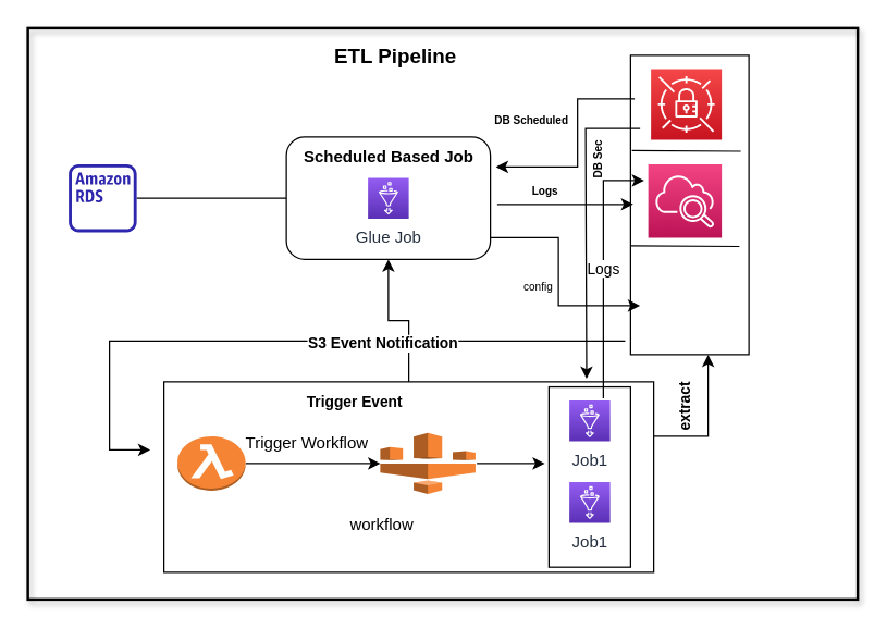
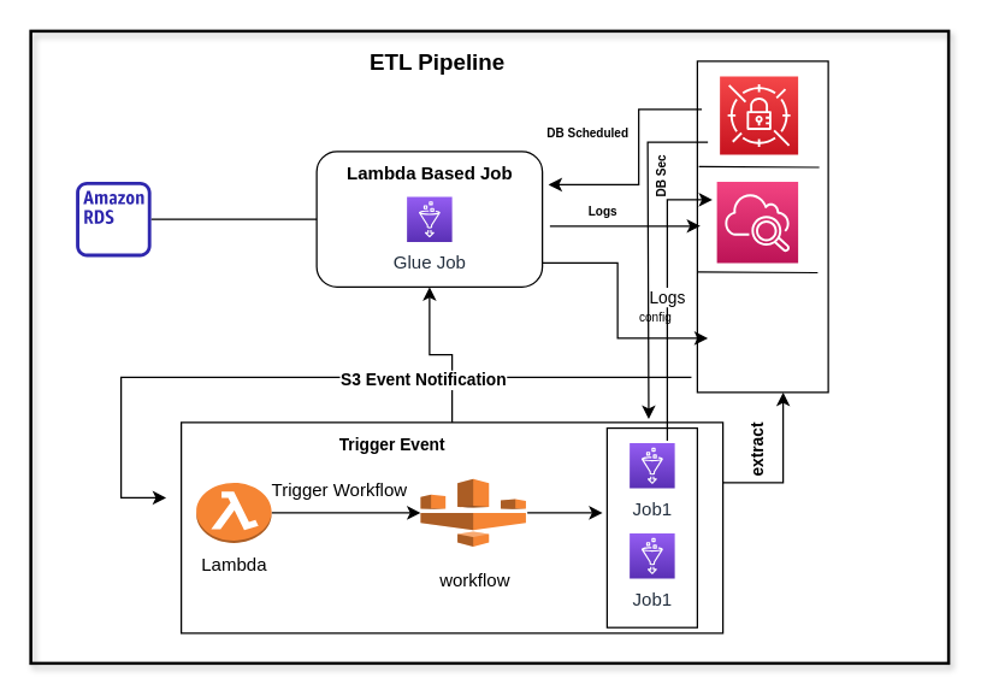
  <mxCell id="0" />
  <mxCell id="1" parent="0" />
  <mxCell id="2" value="" style="edgeStyle=orthogonalEdgeStyle;rounded=0;orthogonalLoop=1;jettySize=auto;html=1;fontSize=11;" edge="1" parent="1" source="3" target="17"><mxGeometry relative="1" as="geometry"><Array as="points"><mxPoint x="285" y="145" /></Array></mxGeometry></mxCell>
  <mxCell id="3" value="" style="sketch=0;outlineConnect=0;fontColor=#232F3E;gradientColor=none;fillColor=#2E27AD;strokeColor=none;dashed=0;verticalLabelPosition=bottom;verticalAlign=top;align=center;html=1;fontSize=12;fontStyle=0;aspect=fixed;pointerEvents=1;shape=mxgraph.aws4.rds_instance_alt;" vertex="1" parent="1"><mxGeometry x="50" y="120" width="50" height="50" as="geometry" /></mxCell>
  <mxCell id="4" value="" style="sketch=0;points=[[0,0,0],[0.25,0,0],[0.5,0,0],[0.75,0,0],[1,0,0],[0,1,0],[0.25,1,0],[0.5,1,0],[0.75,1,0],[1,1,0],[0,0.25,0],[0,0.5,0],[0,0.75,0],[1,0.25,0],[1,0.5,0],[1,0.75,0]];points=[[0,0,0],[0.25,0,0],[0.5,0,0],[0.75,0,0],[1,0,0],[0,1,0],[0.25,1,0],[0.5,1,0],[0.75,1,0],[1,1,0],[0,0.25,0],[0,0.5,0],[0,0.75,0],[1,0.25,0],[1,0.5,0],[1,0.75,0]];outlineConnect=0;fontColor=#232F3E;gradientColor=#F34482;gradientDirection=north;fillColor=#BC1356;strokeColor=#ffffff;dashed=0;verticalLabelPosition=bottom;verticalAlign=top;align=center;html=1;fontSize=12;fontStyle=0;aspect=fixed;shape=mxgraph.aws4.resourceIcon;resIcon=mxgraph.aws4.cloudwatch_2;" vertex="1" parent="1"><mxGeometry x="476" y="120" width="54" height="54" as="geometry" /></mxCell>
  <mxCell id="5" value="" style="sketch=0;points=[[0,0,0],[0.25,0,0],[0.5,0,0],[0.75,0,0],[1,0,0],[0,1,0],[0.25,1,0],[0.5,1,0],[0.75,1,0],[1,1,0],[0,0.25,0],[0,0.5,0],[0,0.75,0],[1,0.25,0],[1,0.5,0],[1,0.75,0]];outlineConnect=0;fontColor=#232F3E;gradientColor=#F54749;gradientDirection=north;fillColor=#C7131F;strokeColor=#ffffff;dashed=0;verticalLabelPosition=bottom;verticalAlign=top;align=center;html=1;fontSize=12;fontStyle=0;aspect=fixed;shape=mxgraph.aws4.resourceIcon;resIcon=mxgraph.aws4.secrets_manager;" vertex="1" parent="1"><mxGeometry x="478" y="50" width="52" height="52" as="geometry" /></mxCell>
  <mxCell id="6" value="" style="rounded=0;whiteSpace=wrap;html=1;fillColor=none;" vertex="1" parent="1"><mxGeometry x="463" y="40" width="87" height="220" as="geometry" /></mxCell>
  <mxCell id="7" value="" style="endArrow=none;html=1;rounded=0;" edge="1" parent="1"><mxGeometry width="50" height="50" relative="1" as="geometry"><mxPoint x="463" y="180" as="sourcePoint" /><mxPoint x="543" y="180.5" as="targetPoint" /></mxGeometry></mxCell>
  <mxCell id="8" value="" style="edgeStyle=orthogonalEdgeStyle;rounded=0;orthogonalLoop=1;jettySize=auto;html=1;fontSize=8;" edge="1" parent="1" source="9" target="15"><mxGeometry relative="1" as="geometry" /></mxCell>
  <mxCell id="9" value="" style="rounded=0;whiteSpace=wrap;html=1;fillColor=none;" vertex="1" parent="1"><mxGeometry x="120" y="280" width="360" height="140" as="geometry" /></mxCell>
  <mxCell id="10" value="" style="endArrow=none;html=1;rounded=0;" edge="1" parent="1"><mxGeometry width="50" height="50" relative="1" as="geometry"><mxPoint x="464" y="110" as="sourcePoint" /><mxPoint x="544" y="110.5" as="targetPoint" /></mxGeometry></mxCell>
  <mxCell id="11" value="" style="edgeStyle=orthogonalEdgeStyle;rounded=0;orthogonalLoop=1;jettySize=auto;html=1;" edge="1" parent="1" source="12" target="13"><mxGeometry relative="1" as="geometry" /></mxCell>
  <mxCell id="12" value="" style="outlineConnect=0;dashed=0;verticalLabelPosition=bottom;verticalAlign=top;align=center;html=1;shape=mxgraph.aws3.lambda_function;fillColor=#F58534;gradientColor=none;" vertex="1" parent="1"><mxGeometry x="130" y="320" width="50" height="40" as="geometry" /></mxCell>
  <mxCell id="13" value="" style="outlineConnect=0;dashed=0;verticalLabelPosition=bottom;verticalAlign=top;align=center;html=1;shape=mxgraph.aws3.glue;fillColor=#F58534;gradientColor=none;" vertex="1" parent="1"><mxGeometry x="279.04" y="317.5" width="70" height="45" as="geometry" /></mxCell>
  <mxCell id="14" value="" style="group" vertex="1" connectable="0" parent="1"><mxGeometry x="210" y="100" width="150" height="90" as="geometry" /></mxCell>
  <mxCell id="15" value="" style="rounded=1;whiteSpace=wrap;html=1;" vertex="1" parent="14"><mxGeometry width="150" height="90" as="geometry" /></mxCell>
  <mxCell id="16" value="Glue Job" style="sketch=0;points=[[0,0,0],[0.25,0,0],[0.5,0,0],[0.75,0,0],[1,0,0],[0,1,0],[0.25,1,0],[0.5,1,0],[0.75,1,0],[1,1,0],[0,0.25,0],[0,0.5,0],[0,0.75,0],[1,0.25,0],[1,0.5,0],[1,0.75,0]];outlineConnect=0;fontColor=#232F3E;gradientColor=#945DF2;gradientDirection=north;fillColor=#5A30B5;strokeColor=#ffffff;dashed=0;verticalLabelPosition=bottom;verticalAlign=top;align=center;html=1;fontSize=12;fontStyle=0;aspect=fixed;shape=mxgraph.aws4.resourceIcon;resIcon=mxgraph.aws4.glue;" vertex="1" parent="14"><mxGeometry x="60" y="30" width="30" height="30" as="geometry" /></mxCell>
- <mxCell id="17" value="&lt;b&gt;Scheduled Based Job&lt;/b&gt;" style="text;html=1;align=center;verticalAlign=middle;resizable=0;points=[];autosize=1;strokeColor=none;fillColor=none;" vertex="1" parent="14"><mxGeometry width="150" height="30" as="geometry" /></mxCell>
+ <mxCell id="17" value="&lt;b&gt;Lambda Based Job&lt;/b&gt;" style="text;html=1;align=center;verticalAlign=middle;resizable=0;points=[];autosize=1;strokeColor=none;fillColor=none;" vertex="1" parent="14"><mxGeometry width="150" height="30" as="geometry" /></mxCell>
  <mxCell id="18" value="Trigger Workflow" style="text;html=1;align=center;verticalAlign=middle;resizable=0;points=[];autosize=1;strokeColor=none;fillColor=none;" vertex="1" parent="1"><mxGeometry x="170" y="310" width="110" height="30" as="geometry" /></mxCell>
  <mxCell id="19" value="" style="endArrow=classic;html=1;rounded=0;" edge="1" parent="1"><mxGeometry width="50" height="50" relative="1" as="geometry"><mxPoint x="350" y="340" as="sourcePoint" /><mxPoint x="400" y="340" as="targetPoint" /></mxGeometry></mxCell>
  <mxCell id="20" value="" style="group" vertex="1" connectable="0" parent="1"><mxGeometry x="403" y="283.75" width="60" height="132.5" as="geometry" /></mxCell>
  <mxCell id="21" value="Job1" style="sketch=0;points=[[0,0,0],[0.25,0,0],[0.5,0,0],[0.75,0,0],[1,0,0],[0,1,0],[0.25,1,0],[0.5,1,0],[0.75,1,0],[1,1,0],[0,0.25,0],[0,0.5,0],[0,0.75,0],[1,0.25,0],[1,0.5,0],[1,0.75,0]];outlineConnect=0;fontColor=#232F3E;gradientColor=#945DF2;gradientDirection=north;fillColor=#5A30B5;strokeColor=#ffffff;dashed=0;verticalLabelPosition=bottom;verticalAlign=top;align=center;html=1;fontSize=12;fontStyle=0;aspect=fixed;shape=mxgraph.aws4.resourceIcon;resIcon=mxgraph.aws4.glue;" vertex="1" parent="20"><mxGeometry x="15" y="70" width="30" height="30" as="geometry" /></mxCell>
  <mxCell id="22" value="" style="rounded=0;whiteSpace=wrap;html=1;fillColor=none;" vertex="1" parent="20"><mxGeometry width="60" height="132.5" as="geometry" /></mxCell>
  <mxCell id="23" value="Job1" style="sketch=0;points=[[0,0,0],[0.25,0,0],[0.5,0,0],[0.75,0,0],[1,0,0],[0,1,0],[0.25,1,0],[0.5,1,0],[0.75,1,0],[1,1,0],[0,0.25,0],[0,0.5,0],[0,0.75,0],[1,0.25,0],[1,0.5,0],[1,0.75,0]];outlineConnect=0;fontColor=#232F3E;gradientColor=#945DF2;gradientDirection=north;fillColor=#5A30B5;strokeColor=#ffffff;dashed=0;verticalLabelPosition=bottom;verticalAlign=top;align=center;html=1;fontSize=12;fontStyle=0;aspect=fixed;shape=mxgraph.aws4.resourceIcon;resIcon=mxgraph.aws4.glue;" vertex="1" parent="20"><mxGeometry x="15" y="10" width="30" height="30" as="geometry" /></mxCell>
  <mxCell id="24" value="" style="endArrow=classic;html=1;rounded=0;" edge="1" parent="1"><mxGeometry width="50" height="50" relative="1" as="geometry"><mxPoint x="459.04" y="250" as="sourcePoint" /><mxPoint x="110" y="330" as="targetPoint" /><Array as="points"><mxPoint x="80" y="250" /><mxPoint x="80" y="330" /></Array></mxGeometry></mxCell>
  <mxCell id="25" value="&lt;b&gt;S3 Event Notification&lt;/b&gt;" style="edgeLabel;html=1;align=center;verticalAlign=middle;resizable=0;points=[];" vertex="1" connectable="0" parent="24"><mxGeometry x="-0.269" y="1" relative="1" as="geometry"><mxPoint as="offset" /></mxGeometry></mxCell>
- <mxCell id="27" value="workflow" style="text;html=1;align=center;verticalAlign=middle;resizable=0;points=[];autosize=1;strokeColor=none;fillColor=none;" vertex="1" parent="1"><mxGeometry x="245" y="370" width="70" height="30" as="geometry" /></mxCell>
+ <mxCell id="26" value="Lambda" style="text;html=1;align=center;verticalAlign=middle;resizable=0;points=[];autosize=1;strokeColor=none;fillColor=none;" vertex="1" parent="1"><mxGeometry x="120" y="360" width="70" height="30" as="geometry" /></mxCell>
+ <mxCell id="27" value="workflow" style="text;html=1;align=center;verticalAlign=middle;resizable=0;points=[];autosize=1;strokeColor=none;fillColor=none;" vertex="1" parent="1"><mxGeometry x="280" y="370" width="70" height="30" as="geometry" /></mxCell>
  <mxCell id="28" value="" style="edgeStyle=none;orthogonalLoop=1;jettySize=auto;html=1;rounded=0;" edge="1" parent="1"><mxGeometry width="100" relative="1" as="geometry"><mxPoint x="465.96" y="72" as="sourcePoint" /><mxPoint x="364.04" y="122" as="targetPoint" /><Array as="points"><mxPoint x="424.04" y="72" /><mxPoint x="424.04" y="122" /></Array></mxGeometry></mxCell>
  <mxCell id="29" value="&lt;font style=&quot;font-size: 8px;&quot;&gt;&lt;b&gt;DB Scheduled&lt;/b&gt;&lt;/font&gt;" style="text;html=1;align=center;verticalAlign=middle;resizable=0;points=[];autosize=1;strokeColor=none;fillColor=none;" vertex="1" parent="1"><mxGeometry x="350" y="72" width="80" height="30" as="geometry" /></mxCell>
  <mxCell id="30" value="" style="endArrow=classic;html=1;rounded=0;fontSize=8;" edge="1" parent="1"><mxGeometry width="50" height="50" relative="1" as="geometry"><mxPoint x="365" y="149.5" as="sourcePoint" /><mxPoint x="465" y="149.5" as="targetPoint" /></mxGeometry></mxCell>
  <mxCell id="31" value="&lt;b&gt;Logs&lt;/b&gt;" style="text;html=1;align=center;verticalAlign=middle;resizable=0;points=[];autosize=1;strokeColor=none;fillColor=none;fontSize=8;" vertex="1" parent="1"><mxGeometry x="380" y="130" width="40" height="20" as="geometry" /></mxCell>
  <mxCell id="32" value="" style="endArrow=classic;html=1;rounded=0;fontSize=8;" edge="1" parent="1"><mxGeometry width="50" height="50" relative="1" as="geometry"><mxPoint x="360" y="174" as="sourcePoint" /><mxPoint x="470" y="224" as="targetPoint" /><Array as="points"><mxPoint x="410" y="174" /><mxPoint x="410" y="224" /></Array></mxGeometry></mxCell>
- <mxCell id="33" value="config" style="text;html=1;align=center;verticalAlign=middle;resizable=0;points=[];autosize=1;strokeColor=none;fillColor=none;fontSize=8;" vertex="1" parent="1"><mxGeometry x="375" y="200" width="40" height="20" as="geometry" /></mxCell>
+ <mxCell id="33" value="config" style="text;html=1;align=center;verticalAlign=middle;resizable=0;points=[];autosize=1;strokeColor=none;fillColor=none;fontSize=8;" vertex="1" parent="1"><mxGeometry x="415" y="200" width="40" height="20" as="geometry" /></mxCell>
  <mxCell id="34" value="&lt;b&gt;&lt;font style=&quot;font-size: 11px;&quot;&gt;Trigger Event&lt;/font&gt;&lt;/b&gt;" style="text;html=1;align=center;verticalAlign=middle;resizable=0;points=[];autosize=1;strokeColor=none;fillColor=none;fontSize=8;" vertex="1" parent="1"><mxGeometry x="210" y="280" width="100" height="30" as="geometry" /></mxCell>
  <mxCell id="35" value="" style="endArrow=classic;html=1;rounded=0;fontSize=11;" edge="1" parent="1"><mxGeometry width="50" height="50" relative="1" as="geometry"><mxPoint x="480" y="320" as="sourcePoint" /><mxPoint x="520" y="260" as="targetPoint" /><Array as="points"><mxPoint x="520" y="320" /></Array></mxGeometry></mxCell>
  <mxCell id="36" value="&lt;b&gt;extract&lt;/b&gt;" style="text;html=1;align=center;verticalAlign=middle;resizable=0;points=[];autosize=1;strokeColor=none;fillColor=none;fontSize=11;rotation=-90;" vertex="1" parent="1"><mxGeometry x="473" y="283.75" width="60" height="30" as="geometry" /></mxCell>
  <mxCell id="37" value="" style="edgeStyle=none;orthogonalLoop=1;jettySize=auto;html=1;rounded=0;fontSize=11;entryX=0.863;entryY=-0.016;entryDx=0;entryDy=0;entryPerimeter=0;" edge="1" parent="1" target="9"><mxGeometry width="100" relative="1" as="geometry"><mxPoint x="470" y="93.75" as="sourcePoint" /><mxPoint x="430" y="260" as="targetPoint" /><Array as="points"><mxPoint x="430" y="93.75" /></Array></mxGeometry></mxCell>
  <mxCell id="38" value="Logs" style="edgeStyle=none;orthogonalLoop=1;jettySize=auto;html=1;rounded=0;fontSize=11;" edge="1" parent="1"><mxGeometry width="100" relative="1" as="geometry"><mxPoint x="443" y="292" as="sourcePoint" /><mxPoint x="473" y="132" as="targetPoint" /><Array as="points"><mxPoint x="443" y="132" /></Array></mxGeometry></mxCell>
  <mxCell id="39" value="&lt;b&gt;&lt;font style=&quot;font-size: 8px;&quot;&gt;DB Sec&lt;/font&gt;&lt;/b&gt;" style="text;html=1;align=center;verticalAlign=middle;resizable=0;points=[];autosize=1;strokeColor=none;fillColor=none;fontSize=11;rotation=-90;" vertex="1" parent="1"><mxGeometry x="413" y="102" width="50" height="30" as="geometry" /></mxCell>
  <mxCell id="40" value="" style="rounded=0;whiteSpace=wrap;html=1;fontSize=8;fillColor=none;shadow=1;strokeWidth=2;" vertex="1" parent="1"><mxGeometry x="20" y="20" width="610" height="420" as="geometry" /></mxCell>
  <mxCell id="41" value="&lt;font style=&quot;font-size: 15px;&quot;&gt;&lt;b&gt;ETL Pipeline&lt;/b&gt;&lt;/font&gt;" style="text;html=1;align=center;verticalAlign=middle;resizable=0;points=[];autosize=1;strokeColor=none;fillColor=none;fontSize=8;" vertex="1" parent="1"><mxGeometry x="235" y="25" width="110" height="30" as="geometry" /></mxCell>
